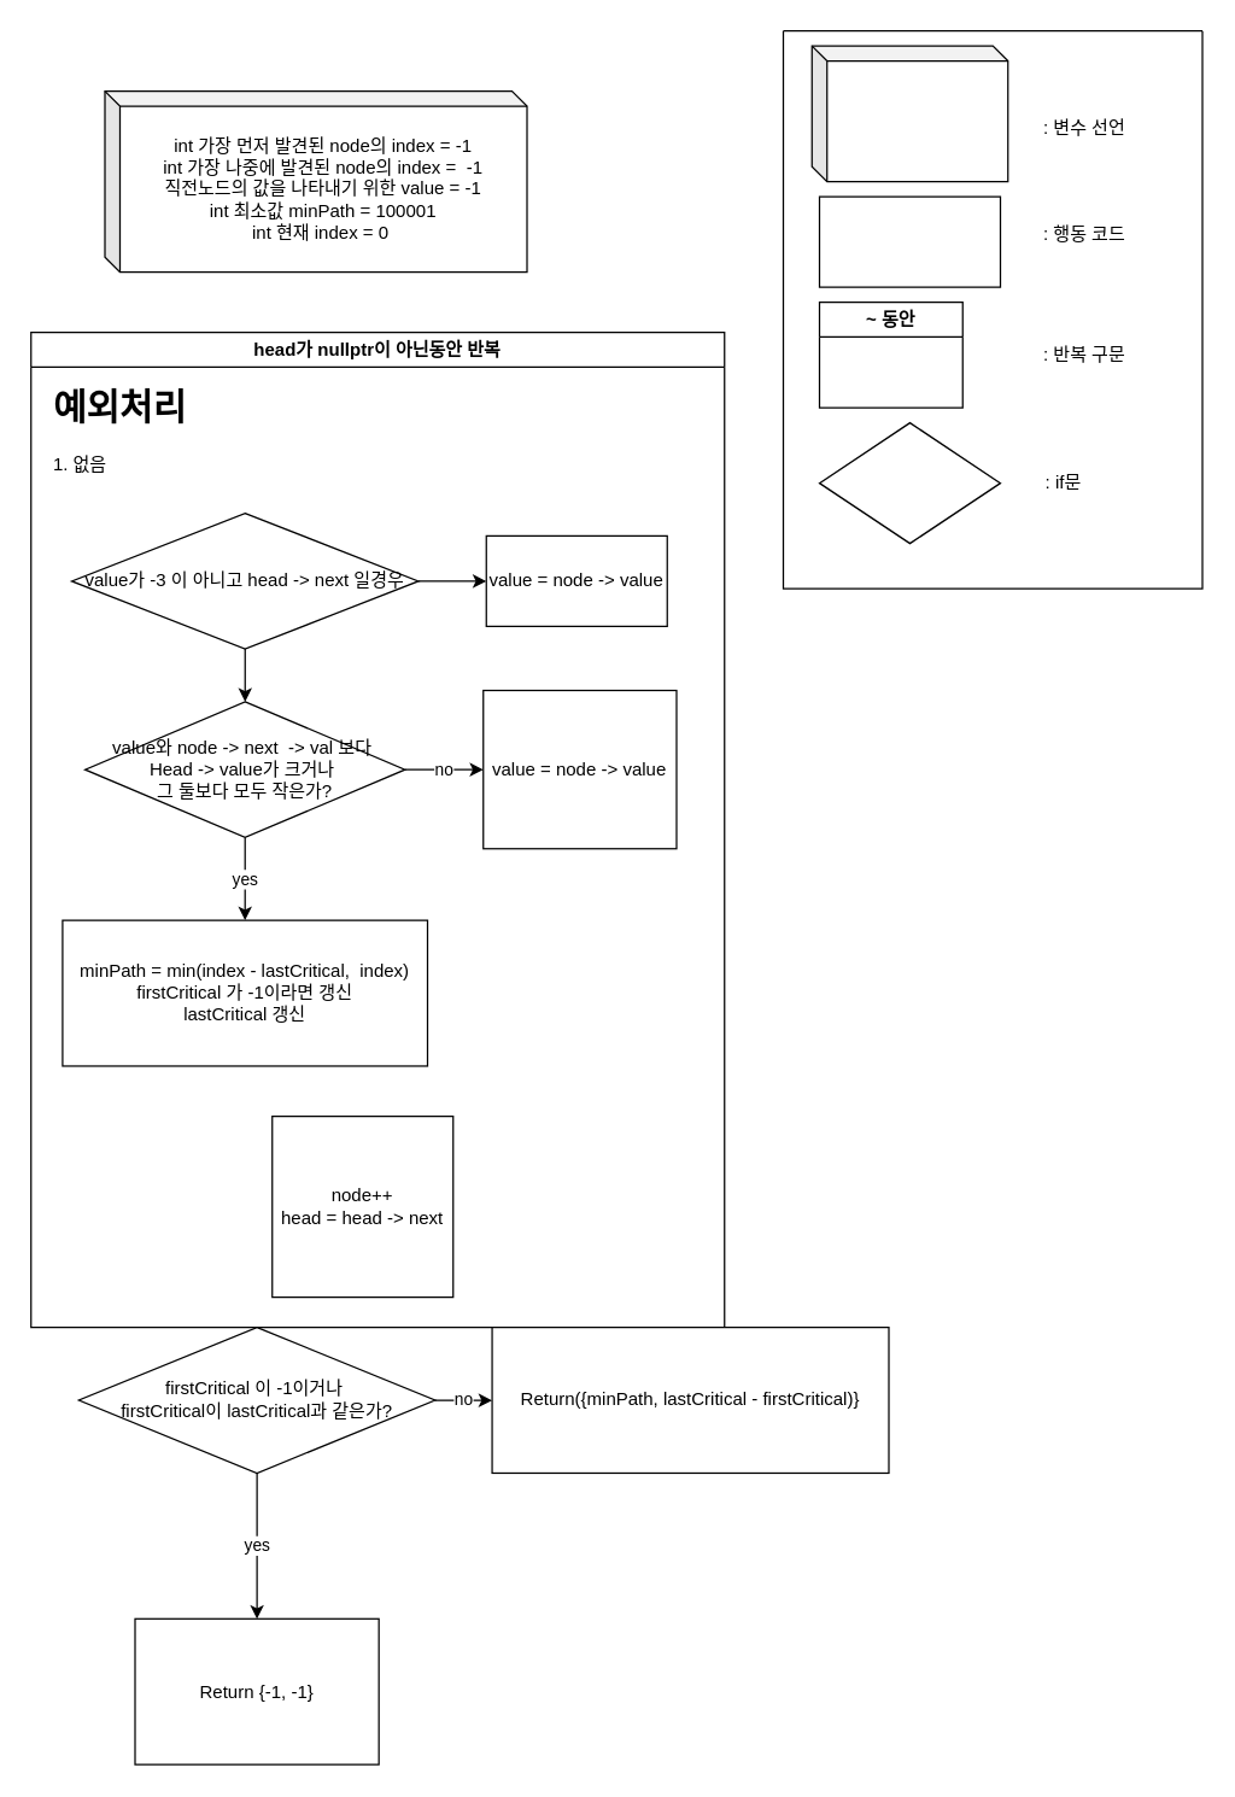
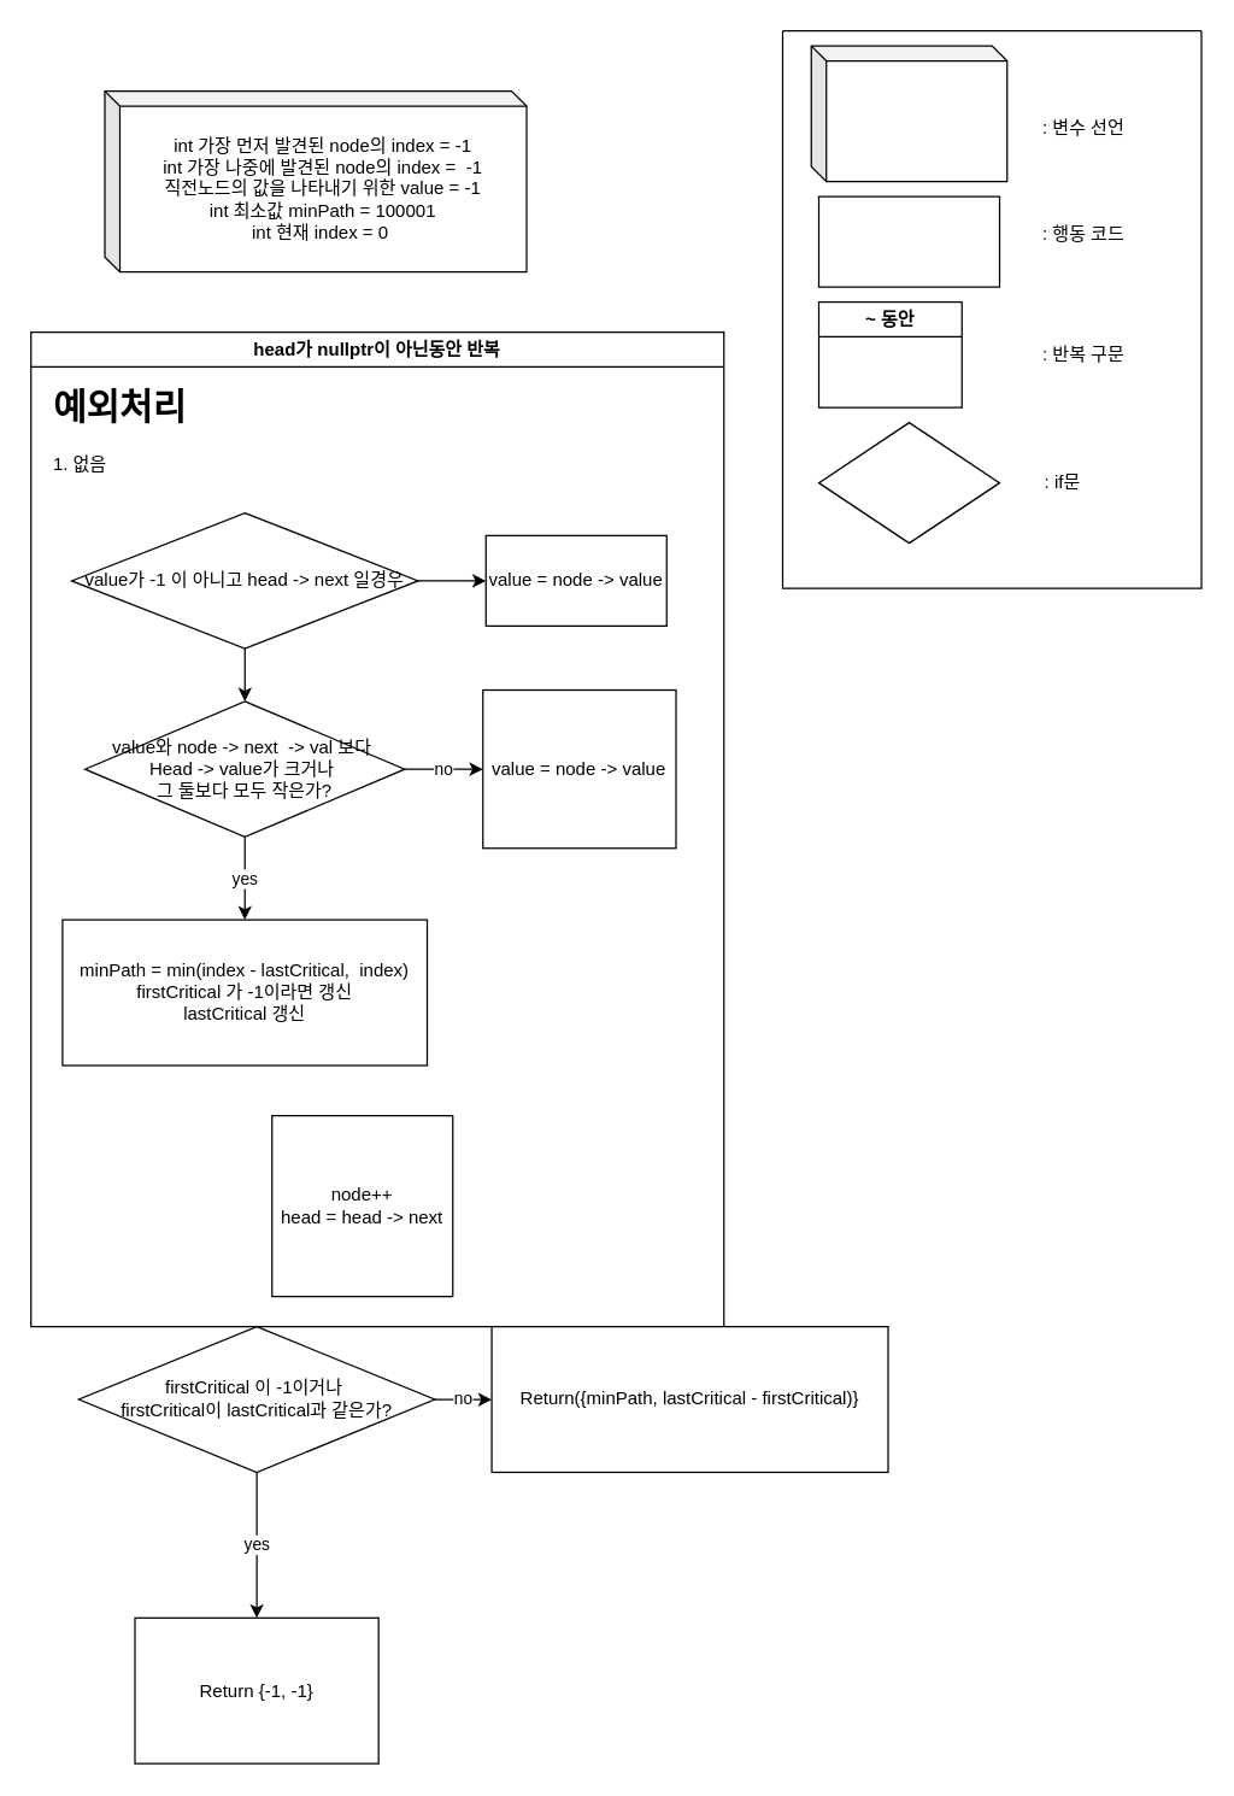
  <mxCell id="0" />
  <mxCell id="1" parent="0" />
  <mxCell id="2" value="" style="swimlane;startSize=0;" vertex="1" parent="1"><mxGeometry x="519" y="20" width="278" height="370" as="geometry" /></mxCell>
  <mxCell id="3" value=": 변수 선언" style="text;html=1;align=center;verticalAlign=middle;whiteSpace=wrap;rounded=0;" vertex="1" parent="2"><mxGeometry x="170" y="50" width="60" height="30" as="geometry" /></mxCell>
  <mxCell id="4" value="" style="rounded=0;whiteSpace=wrap;html=1;" vertex="1" parent="2"><mxGeometry x="24" y="110" width="120" height="60" as="geometry" /></mxCell>
  <mxCell id="5" value=": 행동 코드" style="text;html=1;align=center;verticalAlign=middle;whiteSpace=wrap;rounded=0;" vertex="1" parent="2"><mxGeometry x="170" y="120" width="60" height="30" as="geometry" /></mxCell>
  <mxCell id="6" value="~ 동안" style="swimlane;whiteSpace=wrap;html=1;" vertex="1" parent="2"><mxGeometry x="24" y="180" width="95" height="70" as="geometry" /></mxCell>
  <mxCell id="7" value=": 반복 구문" style="text;html=1;align=center;verticalAlign=middle;whiteSpace=wrap;rounded=0;" vertex="1" parent="2"><mxGeometry x="170" y="200" width="60" height="30" as="geometry" /></mxCell>
  <mxCell id="8" value="" style="rhombus;whiteSpace=wrap;html=1;" vertex="1" parent="2"><mxGeometry x="24" y="260" width="120" height="80" as="geometry" /></mxCell>
  <mxCell id="9" value=": if문" style="text;html=1;align=center;verticalAlign=middle;whiteSpace=wrap;rounded=0;" vertex="1" parent="2"><mxGeometry x="156" y="285" width="60" height="30" as="geometry" /></mxCell>
  <mxCell id="10" value="" style="shape=cube;whiteSpace=wrap;html=1;boundedLbl=1;backgroundOutline=1;darkOpacity=0.05;darkOpacity2=0.1;size=10;" vertex="1" parent="2"><mxGeometry x="19" y="10" width="130" height="90" as="geometry" /></mxCell>
  <mxCell id="11" value="head가 nullptr이 아닌동안 반복" style="swimlane;whiteSpace=wrap;html=1;" vertex="1" parent="1"><mxGeometry x="20" y="220" width="460" height="660" as="geometry" /></mxCell>
  <mxCell id="12" value="&lt;h1&gt;예외처리&lt;/h1&gt;&lt;p&gt;1. 없음&lt;/p&gt;" style="text;html=1;strokeColor=none;fillColor=none;spacing=5;spacingTop=-20;whiteSpace=wrap;overflow=hidden;rounded=0;" vertex="1" parent="11"><mxGeometry x="10" y="30" width="386" height="120" as="geometry" /></mxCell>
  <mxCell id="13" value="" style="edgeStyle=orthogonalEdgeStyle;rounded=0;orthogonalLoop=1;jettySize=auto;html=1;" edge="1" parent="11" source="14" target="15"><mxGeometry relative="1" as="geometry" /></mxCell>
- <mxCell id="14" value="value가 -3 이 아니고 head -&amp;gt; next 일경우" style="rounded=0;whiteSpace=wrap;html=1;shape=rhombus;perimeter=rhombusPerimeter;" vertex="1" parent="11"><mxGeometry x="26.97" y="120" width="230" height="90" as="geometry" /></mxCell>
+ <mxCell id="14" value="value가 -1 이 아니고 head -&amp;gt; next 일경우" style="rounded=0;whiteSpace=wrap;html=1;shape=rhombus;perimeter=rhombusPerimeter;" vertex="1" parent="11"><mxGeometry x="26.97" y="120" width="230" height="90" as="geometry" /></mxCell>
  <mxCell id="15" value="value = node -&amp;gt; value" style="rounded=0;whiteSpace=wrap;html=1;" vertex="1" parent="11"><mxGeometry x="302" y="135" width="120" height="60" as="geometry" /></mxCell>
  <mxCell id="16" value="" style="group" vertex="1" connectable="0" parent="11"><mxGeometry x="60" y="240" width="400" height="290" as="geometry" /></mxCell>
  <mxCell id="17" value="value와 node -&amp;gt; next&amp;nbsp; -&amp;gt; val 보다&amp;nbsp;&lt;br&gt;Head -&amp;gt; value가 크거나&amp;nbsp;&lt;br&gt;그 둘보다 모두 작은가?" style="rhombus;whiteSpace=wrap;html=1;" vertex="1" parent="16"><mxGeometry x="-24.16" y="5" width="212.26" height="90" as="geometry" /></mxCell>
  <mxCell id="18" value="minPath = min(index - lastCritical,&amp;nbsp; index)&lt;br&gt;firstCritical 가 -1이라면 갱신&lt;br&gt;lastCritical 갱신" style="whiteSpace=wrap;html=1;rounded=0;" vertex="1" parent="16"><mxGeometry x="-39.07" y="150" width="242.07" height="96.67" as="geometry" /></mxCell>
  <mxCell id="19" value="yes" style="edgeStyle=orthogonalEdgeStyle;rounded=0;orthogonalLoop=1;jettySize=auto;html=1;" edge="1" parent="16" source="17" target="18"><mxGeometry relative="1" as="geometry" /></mxCell>
  <mxCell id="20" value="value = node -&amp;gt; value" style="whiteSpace=wrap;html=1;rounded=0;" vertex="1" parent="16"><mxGeometry x="240.002" y="-2.5" width="128.19" height="105" as="geometry" /></mxCell>
  <mxCell id="21" value="no" style="edgeStyle=orthogonalEdgeStyle;rounded=0;orthogonalLoop=1;jettySize=auto;html=1;" edge="1" parent="16" source="17" target="20"><mxGeometry relative="1" as="geometry" /></mxCell>
  <mxCell id="22" style="edgeStyle=orthogonalEdgeStyle;rounded=0;orthogonalLoop=1;jettySize=auto;html=1;" edge="1" parent="11" source="14" target="17"><mxGeometry relative="1" as="geometry" /></mxCell>
  <mxCell id="23" value="node++&lt;br&gt;head = head -&amp;gt; next" style="rounded=0;whiteSpace=wrap;html=1;" vertex="1" parent="11"><mxGeometry x="160" y="520" width="120" height="120" as="geometry" /></mxCell>
  <mxCell id="24" value="int 가장 먼저 발견된 node의 index = -1&lt;br&gt;int 가장 나중에 발견된 node의 index =&amp;nbsp; -1&lt;br&gt;직전노드의 값을 나타내기 위한 value = -1&lt;br&gt;int 최소값 minPath = 100001&lt;br&gt;int 현재 index = 0&amp;nbsp;" style="shape=cube;whiteSpace=wrap;html=1;boundedLbl=1;backgroundOutline=1;darkOpacity=0.05;darkOpacity2=0.1;size=10;" vertex="1" parent="1"><mxGeometry x="69" y="60" width="280" height="120" as="geometry" /></mxCell>
  <mxCell id="25" value="" style="group" vertex="1" connectable="0" parent="1"><mxGeometry x="89" y="880" width="500" height="290" as="geometry" /></mxCell>
  <mxCell id="26" value="firstCritical 이 -1이거나&amp;nbsp;&lt;br&gt;firstCritical이 lastCritical과 같은가?" style="rhombus;whiteSpace=wrap;html=1;" vertex="1" parent="25"><mxGeometry x="-37.322" width="236.373" height="96.667" as="geometry" /></mxCell>
  <mxCell id="27" value="Return {-1, -1}" style="whiteSpace=wrap;html=1;rounded=0;" vertex="1" parent="25"><mxGeometry y="193.333" width="161.729" height="96.667" as="geometry" /></mxCell>
  <mxCell id="28" value="yes" style="edgeStyle=orthogonalEdgeStyle;rounded=0;orthogonalLoop=1;jettySize=auto;html=1;" edge="1" parent="25" source="26" target="27"><mxGeometry relative="1" as="geometry" /></mxCell>
  <mxCell id="29" value="Return({minPath, lastCritical - firstCritical)}" style="whiteSpace=wrap;html=1;rounded=0;" vertex="1" parent="25"><mxGeometry x="236.85" width="263.15" height="96.67" as="geometry" /></mxCell>
  <mxCell id="30" value="no" style="edgeStyle=orthogonalEdgeStyle;rounded=0;orthogonalLoop=1;jettySize=auto;html=1;" edge="1" parent="25" source="26" target="29"><mxGeometry relative="1" as="geometry" /></mxCell>
